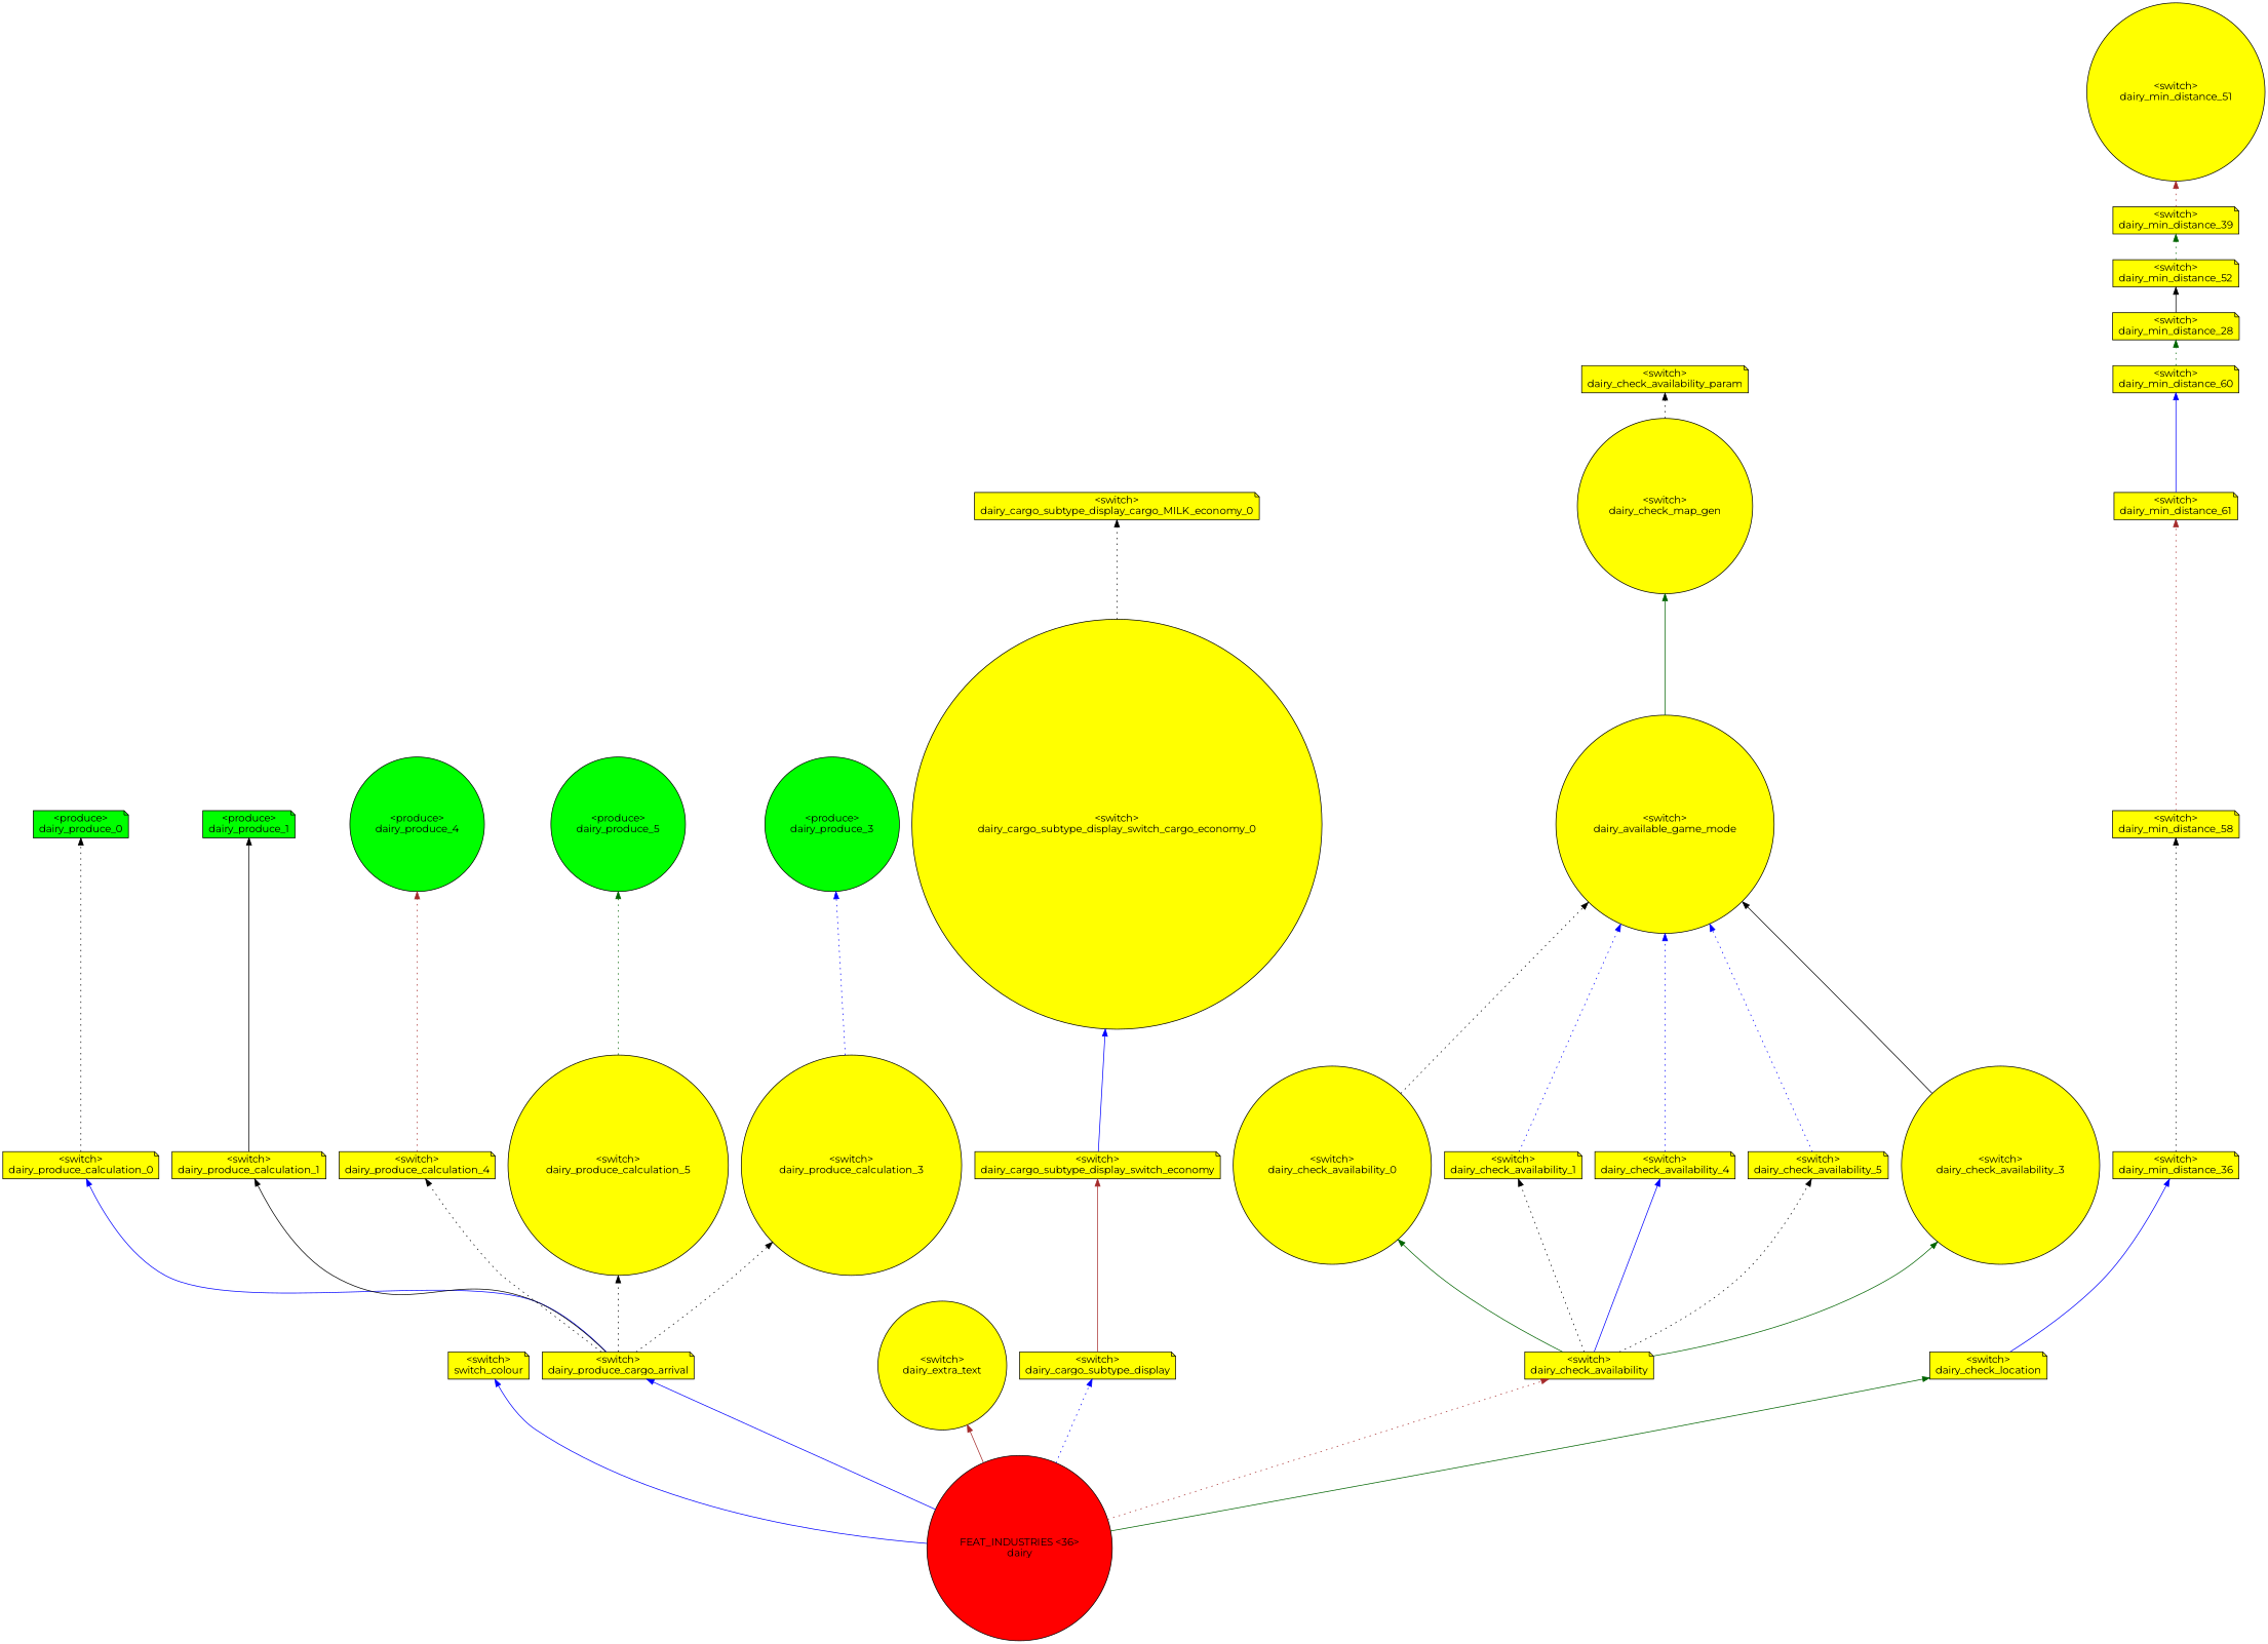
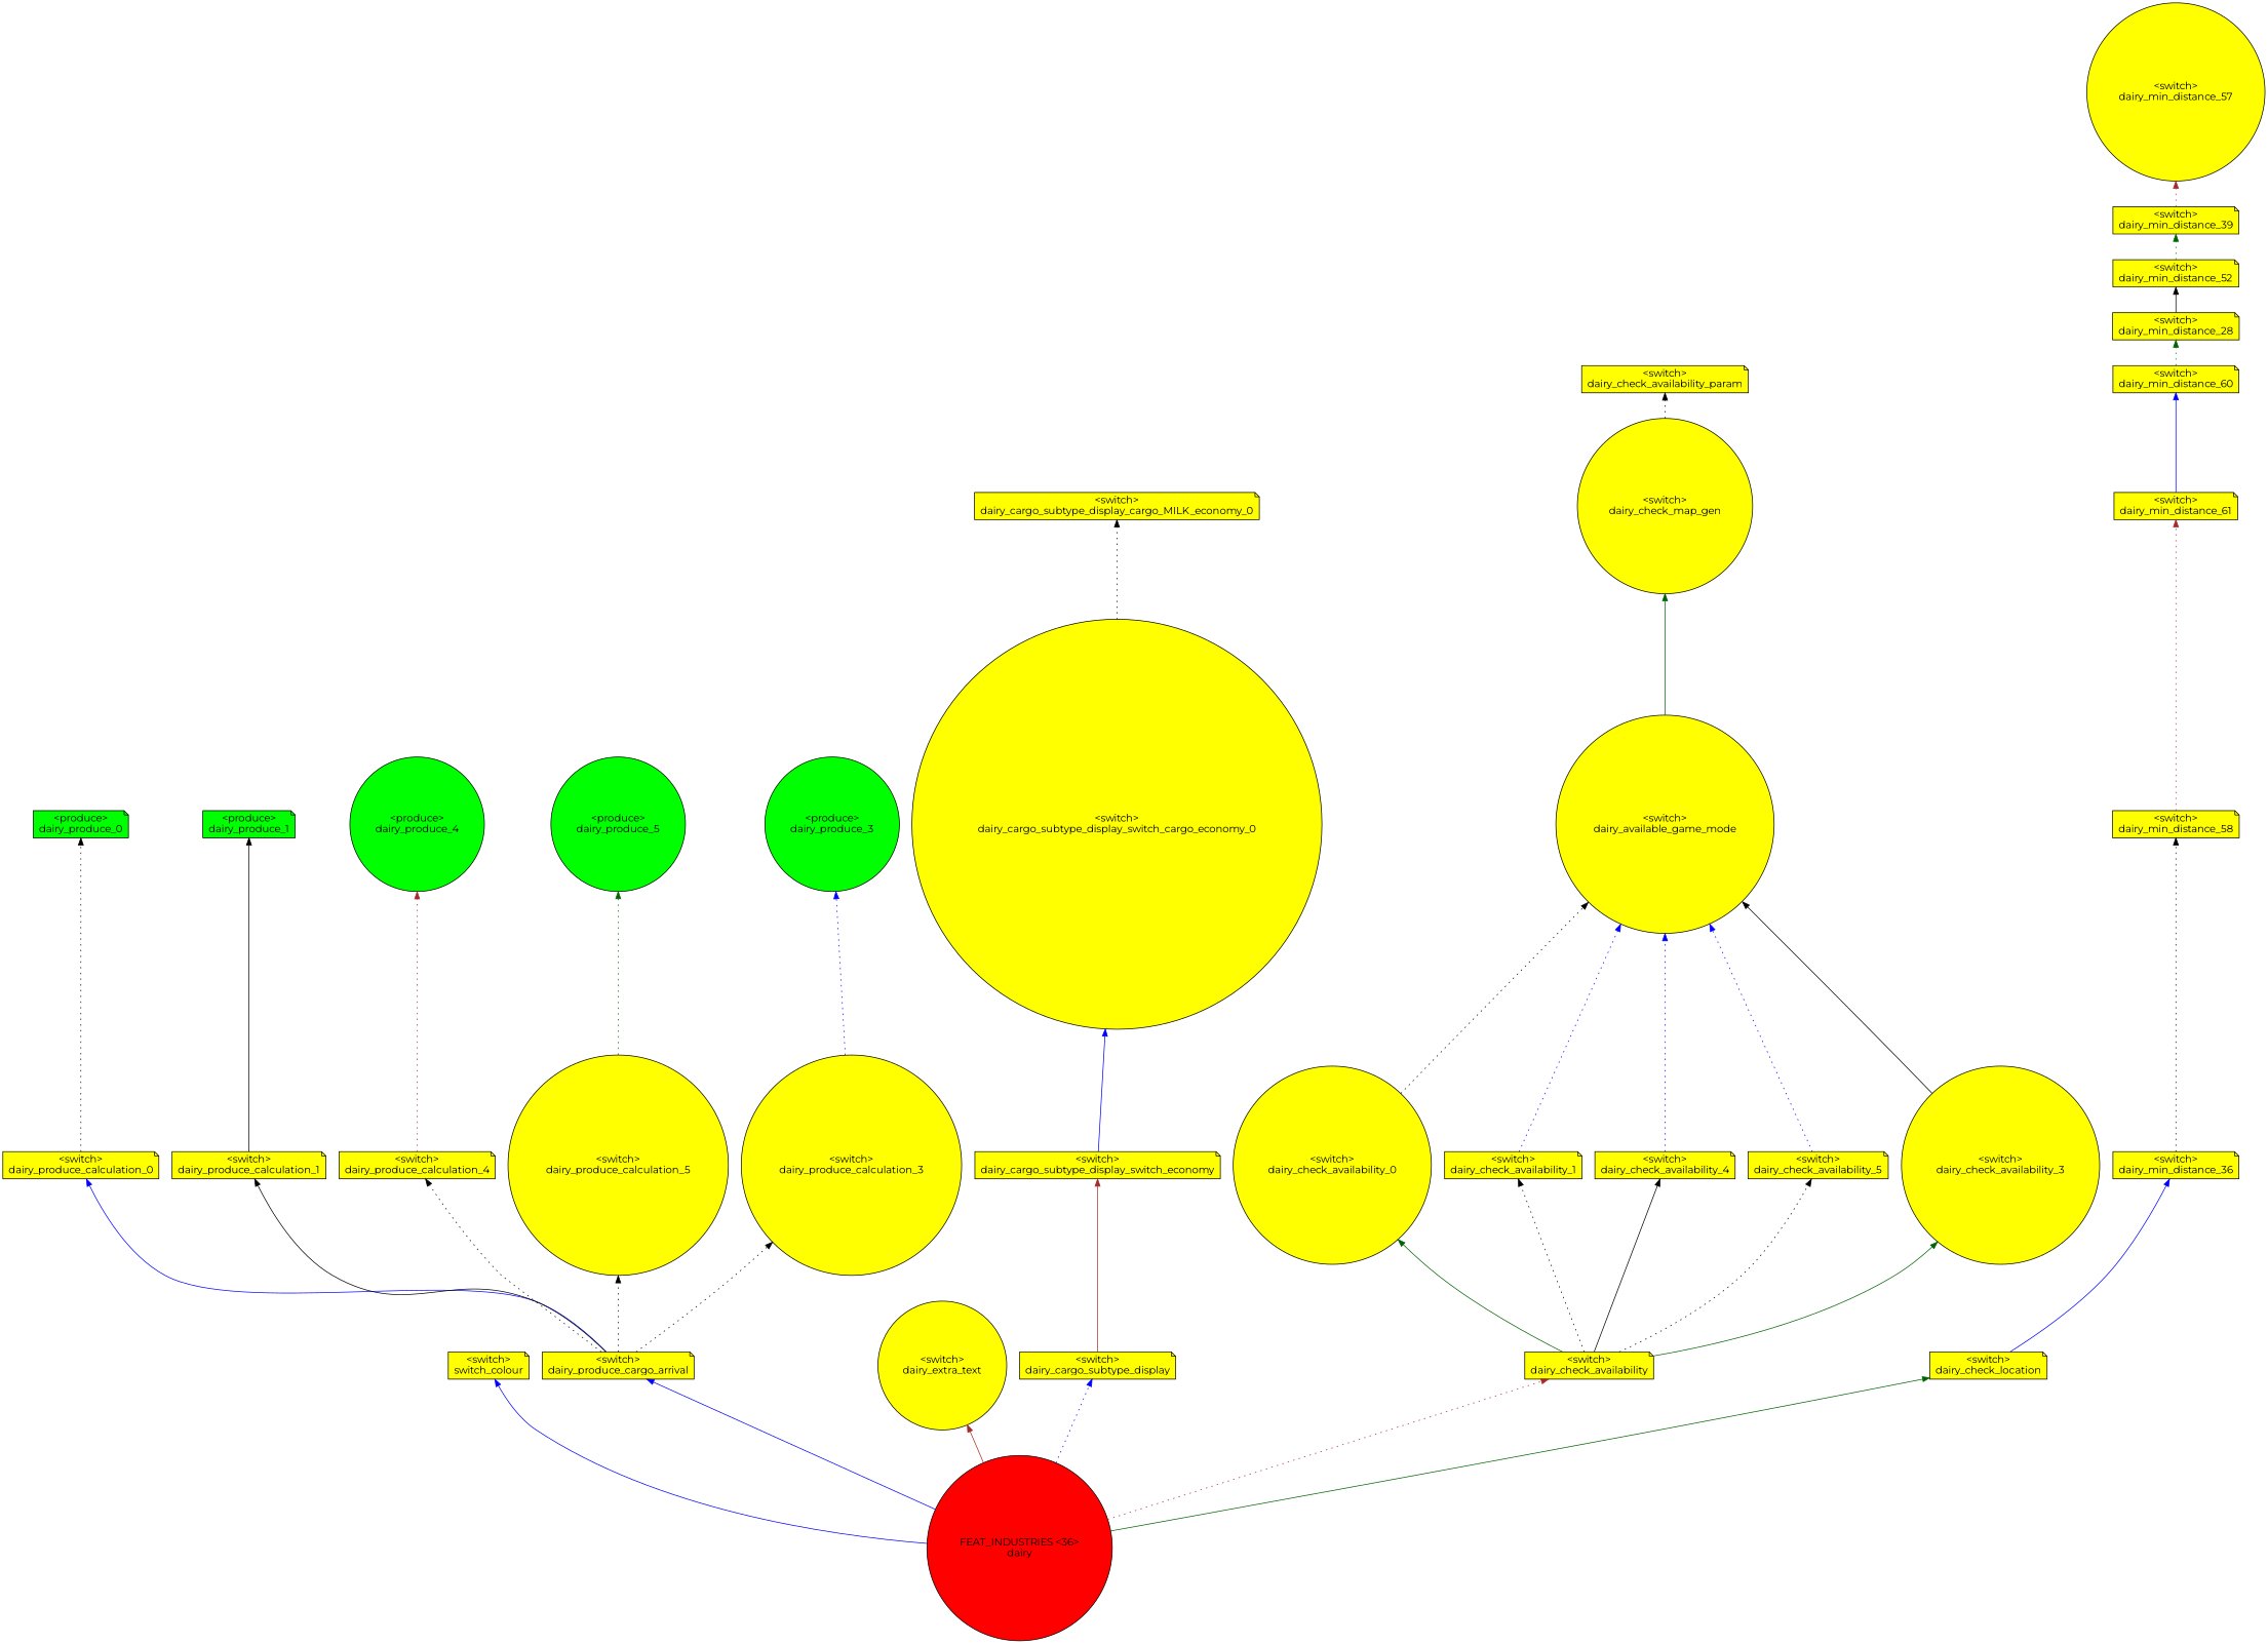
  digraph {
    fontname=Montserrat
    rankdir=BT
    node [fillcolor=yellow fontname=Montserrat shape=note style=filled]
    edge [color=black fontname=Montserrat style=dotted]
    n1 [label="<switch>\nswitch_colour"]
    n2 [fillcolor=green label="<produce>\ndairy_produce_0"]
    n3 [label="<switch>\ndairy_produce_calculation_0"]
    n4 [fillcolor=green label="<produce>\ndairy_produce_1"]
    n5 [label="<switch>\ndairy_produce_calculation_1"]
    n6 [fillcolor=green label="<produce>\ndairy_produce_4" shape=circle]
    n7 [label="<switch>\ndairy_produce_calculation_4"]
    n8 [fillcolor=green label="<produce>\ndairy_produce_5" shape=circle]
    n9 [label="<switch>\ndairy_produce_calculation_5" shape=circle]
    n10 [fillcolor=green label="<produce>\ndairy_produce_3" shape=circle]
    n11 [label="<switch>\ndairy_produce_calculation_3" shape=circle]
    n12 [label="<switch>\ndairy_produce_cargo_arrival"]
    n13 [label="<switch>\ndairy_extra_text" shape=circle]
    n14 [label="<switch>\ndairy_cargo_subtype_display_cargo_MILK_economy_0"]
    n15 [label="<switch>\ndairy_cargo_subtype_display_switch_cargo_economy_0" shape=circle]
    n16 [label="<switch>\ndairy_cargo_subtype_display_switch_economy"]
    n17 [label="<switch>\ndairy_cargo_subtype_display"]
    n18 [label="<switch>\ndairy_check_availability_param"]
    n19 [label="<switch>\ndairy_check_map_gen" shape=circle]
    n20 [label="<switch>\ndairy_available_game_mode" shape=circle]
    n21 [label="<switch>\ndairy_check_availability_0" shape=circle]
    n22 [label="<switch>\ndairy_check_availability_1"]
    n23 [label="<switch>\ndairy_check_availability_4"]
    n24 [label="<switch>\ndairy_check_availability_5"]
    n25 [label="<switch>\ndairy_check_availability_3" shape=circle]
    n26 [label="<switch>\ndairy_check_availability"]
-   n27 [label="<switch>\ndairy_min_distance_51" shape=circle]
+   n27 [label="<switch>\ndairy_min_distance_57" shape=circle]
    n28 [label="<switch>\ndairy_min_distance_39"]
    n29 [label="<switch>\ndairy_min_distance_52"]
    n30 [label="<switch>\ndairy_min_distance_28"]
    n31 [label="<switch>\ndairy_min_distance_60"]
    n32 [label="<switch>\ndairy_min_distance_61"]
    n33 [label="<switch>\ndairy_min_distance_58"]
    n34 [label="<switch>\ndairy_min_distance_36"]
    n35 [label="<switch>\ndairy_check_location"]
    n36 [fillcolor=red label="FEAT_INDUSTRIES <36>\ndairy" shape=circle]
    n3 -> n2
    n5 -> n4 [style=solid]
    n7 -> n6 [color=brown]
    n9 -> n8 [color=darkgreen]
    n11 -> n10 [color=blue]
    n12 -> n3 [color=blue style=solid]
    n12 -> n5 [style=solid]
    n12 -> n7
    n12 -> n9
    n12 -> n11
    n15 -> n14
    n16 -> n15 [color=blue style=solid]
    n17 -> n16 [color=brown style=solid]
    n19 -> n18
    n20 -> n19 [color=darkgreen style=solid]
    n21 -> n20
    n22 -> n20 [color=blue]
    n23 -> n20 [color=blue]
    n24 -> n20 [color=blue]
    n25 -> n20 [style=solid]
    n26 -> n21 [color=darkgreen style=solid]
    n26 -> n22
-   n26 -> n23 [color=blue style=solid]
+   n26 -> n23 [style=solid]
    n26 -> n24
    n26 -> n25 [color=darkgreen style=solid]
    n28 -> n27 [color=brown]
    n29 -> n28 [color=darkgreen]
    n30 -> n29 [style=solid]
    n31 -> n30 [color=darkgreen]
    n32 -> n31 [color=blue style=solid]
    n33 -> n32 [color=brown]
    n34 -> n33
    n35 -> n34 [color=blue style=solid]
    n36 -> n1 [color=blue style=solid]
    n36 -> n12 [color=blue style=solid]
    n36 -> n13 [color=brown style=solid]
    n36 -> n17 [color=blue]
    n36 -> n26 [color=brown]
    n36 -> n35 [color=darkgreen style=solid]
  }
